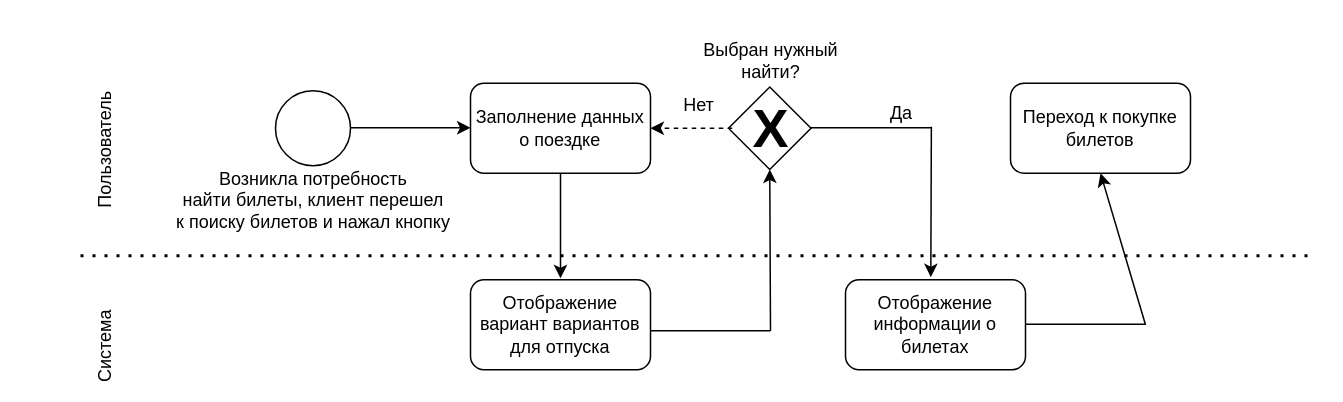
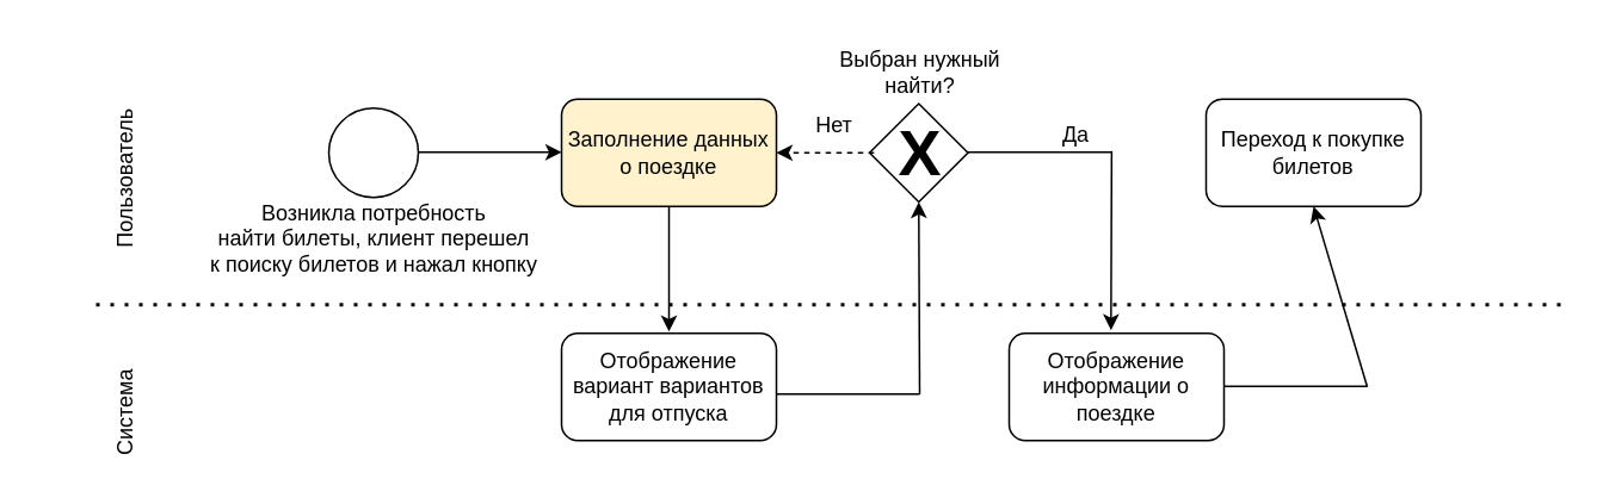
  <mxCell id="0" />
  <mxCell id="1" parent="0" />
  <mxCell id="2" value="" style="ellipse;whiteSpace=wrap;html=1;" parent="1" vertex="1"><mxGeometry x="183" y="60" width="50" height="50" as="geometry" /></mxCell>
  <mxCell id="3" value="Возникла потребность&lt;div&gt;найти билеты, клиент перешел&lt;/div&gt;&lt;div&gt;к поиску билетов и нажал кнопку&lt;/div&gt;" style="text;html=1;align=center;verticalAlign=middle;resizable=0;points=[];autosize=1;strokeColor=none;fillColor=none;" parent="1" vertex="1"><mxGeometry x="103" y="102.5" width="210" height="60" as="geometry" /></mxCell>
  <mxCell id="4" value="" style="endArrow=classic;html=1;rounded=0;" parent="1" edge="1"><mxGeometry width="50" height="50" relative="1" as="geometry"><mxPoint x="233" y="84.7" as="sourcePoint" /><mxPoint x="313" y="84.7" as="targetPoint" /></mxGeometry></mxCell>
- <mxCell id="5" value="Заполнение данных о поездке" style="rounded=1;whiteSpace=wrap;html=1;" parent="1" vertex="1"><mxGeometry x="313" y="55" width="120" height="60" as="geometry" /></mxCell>
+ <mxCell id="5" value="Заполнение данных о поездке" style="rounded=1;whiteSpace=wrap;html=1;fillColor=#fff2cc;" parent="1" vertex="1"><mxGeometry x="313" y="55" width="120" height="60" as="geometry" /></mxCell>
  <mxCell id="6" value="" style="endArrow=classic;html=1;rounded=0;" parent="1" edge="1"><mxGeometry width="50" height="50" relative="1" as="geometry"><mxPoint x="373" y="115" as="sourcePoint" /><mxPoint x="373" y="185" as="targetPoint" /></mxGeometry></mxCell>
  <mxCell id="7" value="Отображение вариант вариантов для отпуска" style="rounded=1;whiteSpace=wrap;html=1;" parent="1" vertex="1"><mxGeometry x="313" y="186" width="120" height="60" as="geometry" /></mxCell>
  <mxCell id="8" value="" style="endArrow=classic;html=1;rounded=0;entryX=0.5;entryY=1;entryDx=0;entryDy=0;" parent="1" target="10" edge="1"><mxGeometry width="50" height="50" relative="1" as="geometry"><mxPoint x="513" y="220" as="sourcePoint" /><mxPoint x="513" y="130" as="targetPoint" /></mxGeometry></mxCell>
  <mxCell id="9" value="" style="endArrow=none;html=1;rounded=0;" parent="1" edge="1"><mxGeometry width="50" height="50" relative="1" as="geometry"><mxPoint x="433" y="220" as="sourcePoint" /><mxPoint x="513" y="220" as="targetPoint" /></mxGeometry></mxCell>
  <mxCell id="10" value="" style="rhombus;whiteSpace=wrap;html=1;" parent="1" vertex="1"><mxGeometry x="485" y="57.5" width="55" height="55" as="geometry" /></mxCell>
  <mxCell id="11" style="edgeStyle=orthogonalEdgeStyle;rounded=0;orthogonalLoop=1;jettySize=auto;html=1;entryX=1;entryY=0.5;entryDx=0;entryDy=0;dashed=1;" edge="1" parent="1" source="12" target="5"><mxGeometry relative="1" as="geometry" /></mxCell>
  <mxCell id="12" value="&lt;b&gt;&lt;font style=&quot;font-size: 36px;&quot;&gt;Х&lt;/font&gt;&lt;/b&gt;" style="text;html=1;align=center;verticalAlign=middle;resizable=0;points=[];autosize=1;strokeColor=none;fillColor=none;" parent="1" vertex="1"><mxGeometry x="487.5" y="55" width="50" height="60" as="geometry" /></mxCell>
  <mxCell id="13" value="Выбран нужный&lt;div&gt;найти?&lt;/div&gt;" style="text;html=1;align=center;verticalAlign=middle;resizable=0;points=[];autosize=1;strokeColor=none;fillColor=none;" parent="1" vertex="1"><mxGeometry x="457.5" y="20" width="110" height="40" as="geometry" /></mxCell>
- <mxCell id="14" value="Отображение информации о билетах" style="rounded=1;whiteSpace=wrap;html=1;" parent="1" vertex="1"><mxGeometry x="563" y="186" width="120" height="60" as="geometry" /></mxCell>
+ <mxCell id="14" value="Отображение информации о поездке" style="rounded=1;whiteSpace=wrap;html=1;" parent="1" vertex="1"><mxGeometry x="563" y="186" width="120" height="60" as="geometry" /></mxCell>
  <mxCell id="15" value="Да" style="text;html=1;align=center;verticalAlign=middle;resizable=0;points=[];autosize=1;strokeColor=none;fillColor=none;" parent="1" vertex="1"><mxGeometry x="580" y="60" width="40" height="30" as="geometry" /></mxCell>
  <mxCell id="16" value="" style="endArrow=none;html=1;rounded=0;" parent="1" edge="1"><mxGeometry width="50" height="50" relative="1" as="geometry"><mxPoint x="540" y="84.72" as="sourcePoint" /><mxPoint x="620" y="84.72" as="targetPoint" /></mxGeometry></mxCell>
  <mxCell id="17" value="" style="endArrow=classic;html=1;rounded=0;exitX=1.006;exitY=0.868;exitDx=0;exitDy=0;exitPerimeter=0;entryX=0.474;entryY=-0.029;entryDx=0;entryDy=0;entryPerimeter=0;" parent="1" target="14" edge="1"><mxGeometry width="50" height="50" relative="1" as="geometry"><mxPoint x="620.24" y="84.04" as="sourcePoint" /><mxPoint x="673" y="160" as="targetPoint" /></mxGeometry></mxCell>
  <mxCell id="18" value="" style="endArrow=none;html=1;rounded=0;" parent="1" edge="1"><mxGeometry width="50" height="50" relative="1" as="geometry"><mxPoint x="683" y="215.72" as="sourcePoint" /><mxPoint x="763" y="215.72" as="targetPoint" /></mxGeometry></mxCell>
  <mxCell id="19" value="" style="endArrow=classic;html=1;rounded=0;entryX=0.5;entryY=1;entryDx=0;entryDy=0;" parent="1" target="20" edge="1"><mxGeometry width="50" height="50" relative="1" as="geometry"><mxPoint x="763" y="216" as="sourcePoint" /><mxPoint x="763" y="109" as="targetPoint" /></mxGeometry></mxCell>
  <mxCell id="20" value="Переход к покупке билетов" style="rounded=1;whiteSpace=wrap;html=1;" parent="1" vertex="1"><mxGeometry x="673" y="55" width="120" height="60" as="geometry" /></mxCell>
  <mxCell id="21" value="" style="endArrow=none;dashed=1;html=1;dashPattern=1 3;strokeWidth=2;rounded=0;" parent="1" edge="1"><mxGeometry width="50" height="50" relative="1" as="geometry"><mxPoint x="53" y="170" as="sourcePoint" /><mxPoint x="873" y="170" as="targetPoint" /></mxGeometry></mxCell>
  <mxCell id="22" value="Пользователь" style="text;html=1;align=center;verticalAlign=middle;resizable=0;points=[];autosize=1;strokeColor=none;fillColor=none;rotation=-90;" parent="1" vertex="1"><mxGeometry x="20" y="85" width="100" height="30" as="geometry" /></mxCell>
  <mxCell id="23" value="Система" style="text;html=1;align=center;verticalAlign=middle;resizable=0;points=[];autosize=1;strokeColor=none;fillColor=none;rotation=-90;" parent="1" vertex="1"><mxGeometry x="35" y="216" width="70" height="30" as="geometry" /></mxCell>
  <mxCell id="24" value="Нет" style="text;html=1;align=center;verticalAlign=middle;resizable=0;points=[];autosize=1;strokeColor=none;fillColor=none;" vertex="1" parent="1"><mxGeometry x="445" y="55" width="40" height="30" as="geometry" /></mxCell>
